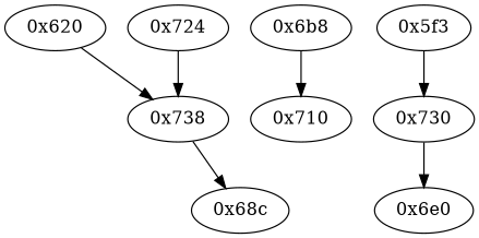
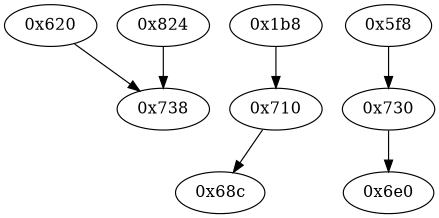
  strict digraph {
    "0x710" [opcode="[u'ldr', u'ldr', u'bl', u'ldr', u'b']"]
    "0x68c" [opcode="[u'ldr', u'mov', u'bl', u'ldr', u'b']"]
    "0x620" [opcode="[u'mov', u'mov']"]
    "0x738" [opcode="[u'mov', u'sub', u'pop']"]
-   "0x6b8" [opcode="[u'ldr', u'str', u'ldr', u'b']"]
-   "0x724" [opcode="[u'mov', u'mov', u'b']"]
+   "0x6b8" [opcode="[u'ldr', u'str', u'ldr', u'b']" label="0x1b8"]
+   "0x724" [opcode="[u'mov', u'mov', u'b']" label="0x824"]
    "0x730" [opcode="[u'ldr', u'b']"]
    "0x6e0" [opcode="[u'cmp', u'mov', u'mov', u'strb', u'ldr', u'b']"]
-   "0x5f8" [opcode="[u'push', u'add', u'sub', u'mov', u'ldr', u'mov', u'ldr', u'ldr', u'add', u'b']" label="0x5f3"]
-   "0x738" -> "0x68c"
+   "0x5f8" [opcode="[u'push', u'add', u'sub', u'mov', u'ldr', u'mov', u'ldr', u'ldr', u'add', u'b']"]
+   "0x710" -> "0x68c"
    "0x620" -> "0x738"
    "0x6b8" -> "0x710"
    "0x724" -> "0x738"
    "0x730" -> "0x6e0"
    "0x5f8" -> "0x730"
  }
